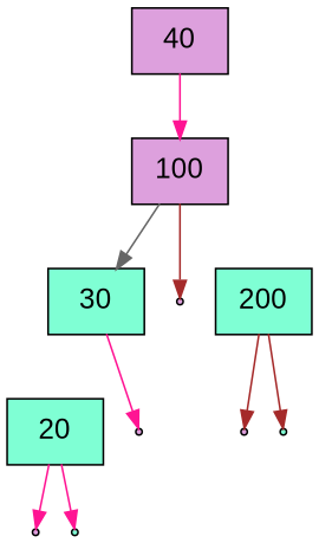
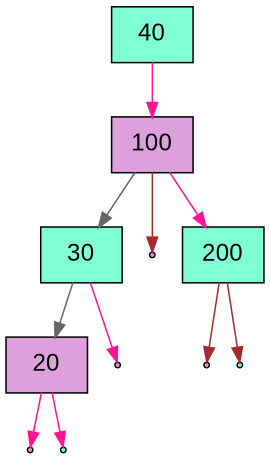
  digraph {
    node [fillcolor=plum fontname=Arial fontsize=16 shape=point style=filled]
    edge [color=deeppink]
-   n1 [label="{40}" shape=record]
+   n1 [fillcolor=aquamarine label="{40}" shape=record]
    n2 [label="{100}" shape=record]
    n3 [fillcolor=aquamarine label="{30}" shape=record]
-   n4 [fillcolor=aquamarine label="{20}" shape=record]
+   n4 [label="{20}" shape=record]
    null9
    null10
    n7 [fillcolor=aquamarine label="{200}" shape=record]
    null7
    null8 [fillcolor=aquamarine]
    null11
    null12 [fillcolor=aquamarine]
    n1 -> n2
    n2 -> n3 [color=gray40]
    n2 -> null10 [color=brown]
+   n2 -> n7
+   n3 -> n4 [color=gray40]
    n3 -> null9
    n4 -> null7
    n4 -> null8
    n7 -> null11 [color=brown]
    n7 -> null12 [color=brown]
  }
